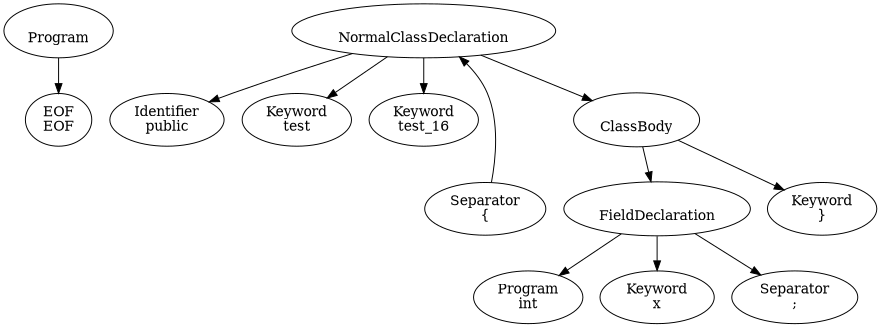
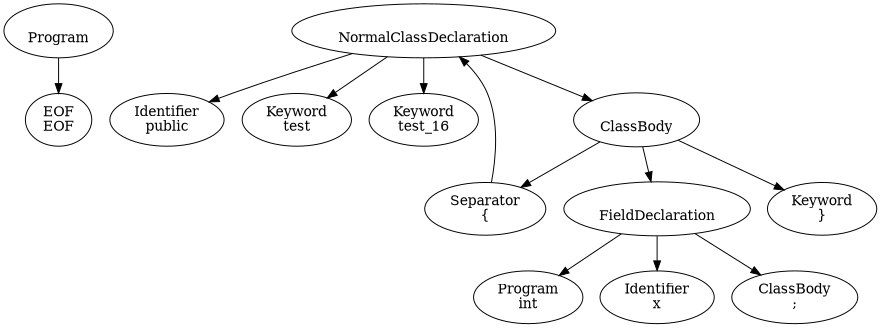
  digraph {
    n1 [label="\nProgram"]
    n2 [label="EOF\nEOF"]
    n3 [label="\nNormalClassDeclaration"]
    n4 [label="Identifier\npublic"]
    n5 [label="Keyword\ntest"]
    n6 [label="Keyword\ntest_16"]
    n7 [label="\nClassBody"]
    n8 [label="Separator\n{"]
    n9 [label="\nFieldDeclaration"]
    n10 [label="Keyword\n}"]
    n11 [label="Program\nint"]
-   n12 [label="Keyword\nx"]
-   n13 [label="Separator\n;"]
+   n12 [label="Identifier\nx"]
+   n13 [label="ClassBody\n;"]
    n1 -> n2
    n3 -> n4
    n3 -> n5
    n3 -> n6
    n3 -> n7
+   n7 -> n8
    n7 -> n9
    n7 -> n10
    n8 -> n3
    n9 -> n11
    n9 -> n12
    n9 -> n13
  }
